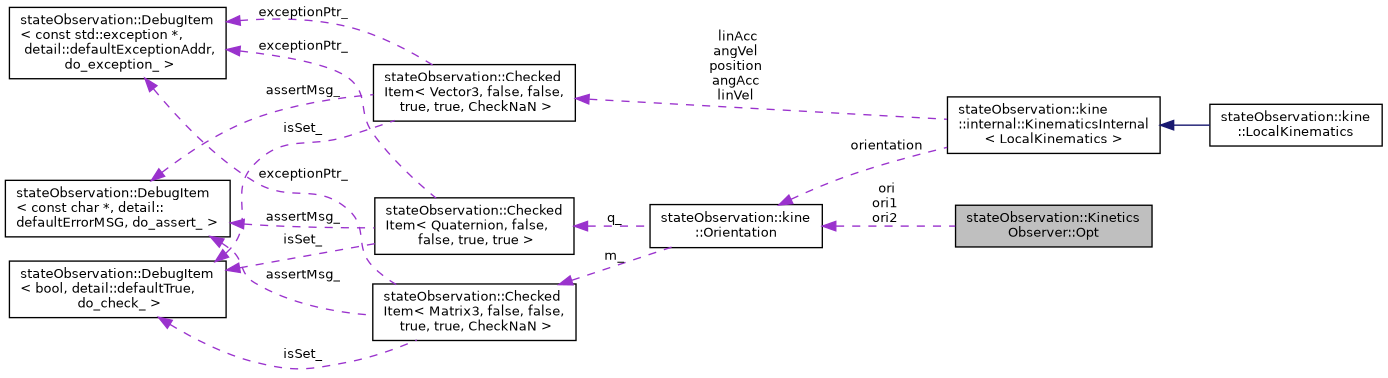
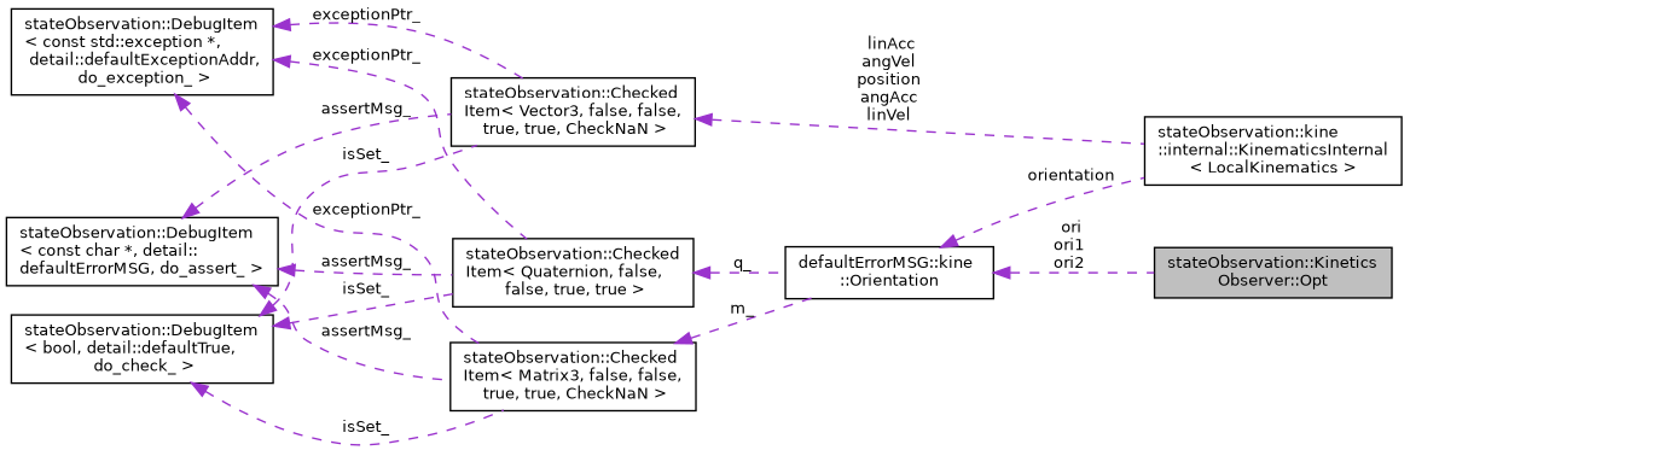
  digraph {
    rankdir=LR
    node [color=black fillcolor=white fontname=Helvetica fontsize=10 shape=record style=filled]
    edge [color=darkorchid3 dir=back fontname=Helvetica fontsize=10 labelfontname=Helvetica labelfontsize=10 style=dashed]
    n1 [fillcolor=grey75 fontcolor=black height=0.2 label="stateObservation::Kinetics\lObserver::Opt" width=0.4]
-   n2 [height=0.2 label="stateObservation::kine\l::Orientation" width=0.4]
+   n2 [height=0.2 label="defaultErrorMSG::kine\l::Orientation" width=0.4]
    n3 [height=0.2 label="stateObservation::kine\l::internal::KinematicsInternal\l\< LocalKinematics \>" width=0.4]
-   n4 [height=0.2 label="stateObservation::kine\l::LocalKinematics" width=0.4]
    n5 [height=0.2 label="stateObservation::Checked\lItem\< Matrix3, false, false,\l true, true, CheckNaN \>" width=0.4]
    n6 [height=0.2 label="stateObservation::DebugItem\l\< const std::exception *,\l detail::defaultExceptionAddr,\l do_exception_ \>" width=0.4]
    n7 [height=0.2 label="stateObservation::Checked\lItem\< Quaternion, false,\l false, true, true \>" width=0.4]
    n8 [height=0.2 label="stateObservation::Checked\lItem\< Vector3, false, false,\l true, true, CheckNaN \>" width=0.4]
    n9 [height=0.2 label="stateObservation::DebugItem\l\< bool, detail::defaultTrue,\l do_check_ \>" width=0.4]
    n10 [height=0.2 label="stateObservation::DebugItem\l\< const char *, detail::\ldefaultErrorMSG, do_assert_ \>" width=0.4]
    n2 -> n1 [label=" ori\nori1\nori2"]
    n2 -> n3 [label=" orientation"]
-   n3 -> n4 [color=midnightblue style=solid]
    n5 -> n2 [label=" m_"]
    n6 -> n5 [label=" exceptionPtr_"]
    n6 -> n7 [label=" exceptionPtr_"]
    n6 -> n8 [label=" exceptionPtr_"]
    n7 -> n2 [label=" q_"]
    n8 -> n3 [label=" linAcc\nangVel\nposition\nangAcc\nlinVel"]
    n9 -> n5 [label=" isSet_"]
    n9 -> n7 [label=" isSet_"]
    n9 -> n8 [label=" isSet_"]
    n10 -> n5 [label=" assertMsg_"]
    n10 -> n7 [label=" assertMsg_"]
    n10 -> n8 [label=" assertMsg_"]
  }
